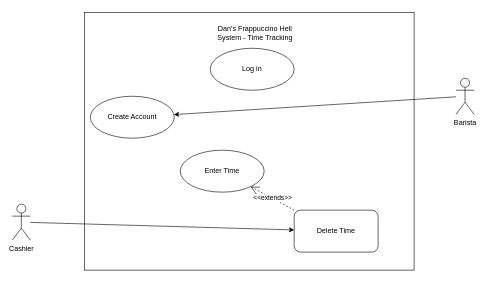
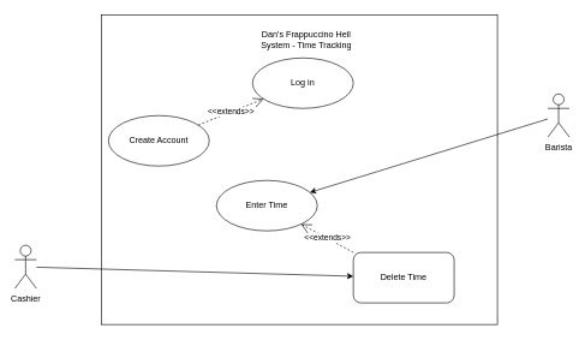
  <mxCell id="0" />
  <mxCell id="1" parent="0" />
  <mxCell id="2" value="" style="rounded=0;whiteSpace=wrap;html=1;" parent="1" vertex="1"><mxGeometry x="140" y="20" width="550" height="430" as="geometry" /></mxCell>
  <mxCell id="3" value="Cashier" style="shape=umlActor;verticalLabelPosition=bottom;verticalAlign=top;html=1;outlineConnect=0;" parent="1" vertex="1"><mxGeometry x="20" y="340" width="30" height="60" as="geometry" /></mxCell>
  <mxCell id="4" value="Barista" style="shape=umlActor;verticalLabelPosition=bottom;verticalAlign=top;html=1;outlineConnect=0;" parent="1" vertex="1"><mxGeometry x="760" y="130" width="30" height="60" as="geometry" /></mxCell>
  <mxCell id="5" value="Log in" style="ellipse;whiteSpace=wrap;html=1;" parent="1" vertex="1"><mxGeometry x="350" y="80" width="140" height="70" as="geometry" /></mxCell>
  <mxCell id="6" value="Enter Time" style="ellipse;whiteSpace=wrap;html=1;" parent="1" vertex="1"><mxGeometry x="300" y="250" width="140" height="70" as="geometry" /></mxCell>
  <mxCell id="7" value="Create Account" style="ellipse;whiteSpace=wrap;html=1;" parent="1" vertex="1"><mxGeometry x="150" y="160" width="140" height="70" as="geometry" /></mxCell>
  <mxCell id="8" value="Dan's Frappuccino Hell System - Time Tracking" style="text;html=1;strokeColor=none;fillColor=none;align=center;verticalAlign=middle;whiteSpace=wrap;rounded=0;" parent="1" vertex="1"><mxGeometry x="360" y="40" width="130" height="30" as="geometry" /></mxCell>
  <mxCell id="9" value="" style="endArrow=classic;html=1;rounded=0;" parent="1" source="3" target="12" edge="1"><mxGeometry width="50" height="50" relative="1" as="geometry"><mxPoint x="460" y="530" as="sourcePoint" /><mxPoint x="510" y="480" as="targetPoint" /></mxGeometry></mxCell>
- <mxCell id="10" value="" style="endArrow=classic;html=1;rounded=0;" parent="1" source="4" target="7" edge="1"><mxGeometry width="50" height="50" relative="1" as="geometry"><mxPoint x="550" y="520" as="sourcePoint" /><mxPoint x="600" y="470" as="targetPoint" /></mxGeometry></mxCell>
+ <mxCell id="10" value="" style="endArrow=classic;html=1;rounded=0;" parent="1" source="4" target="6" edge="1"><mxGeometry width="50" height="50" relative="1" as="geometry"><mxPoint x="550" y="520" as="sourcePoint" /><mxPoint x="600" y="470" as="targetPoint" /></mxGeometry></mxCell>
+ <mxCell id="11" value="&amp;lt;&amp;lt;extends&amp;gt;&amp;gt;" style="endArrow=open;endSize=12;dashed=1;html=1;rounded=0;" parent="1" source="7" target="5" edge="1"><mxGeometry width="160" relative="1" as="geometry"><mxPoint x="430.471" y="420.525" as="sourcePoint" /><mxPoint x="419.537" y="389.483" as="targetPoint" /><Array as="points" /></mxGeometry></mxCell>
  <mxCell id="12" value="Delete Time" style="whiteSpace=wrap;html=1;rounded=1;" parent="1" vertex="1"><mxGeometry x="490" y="350" width="140" height="70" as="geometry" /></mxCell>
  <mxCell id="13" value="&amp;lt;&amp;lt;extends&amp;gt;&amp;gt;" style="endArrow=open;endSize=12;dashed=1;html=1;rounded=0;exitX=0;exitY=0;exitDx=0;exitDy=0;" parent="1" source="12" target="6" edge="1"><mxGeometry width="160" relative="1" as="geometry"><mxPoint x="284.661" y="183.136" as="sourcePoint" /><mxPoint x="375.339" y="146.864" as="targetPoint" /><Array as="points" /></mxGeometry></mxCell>
